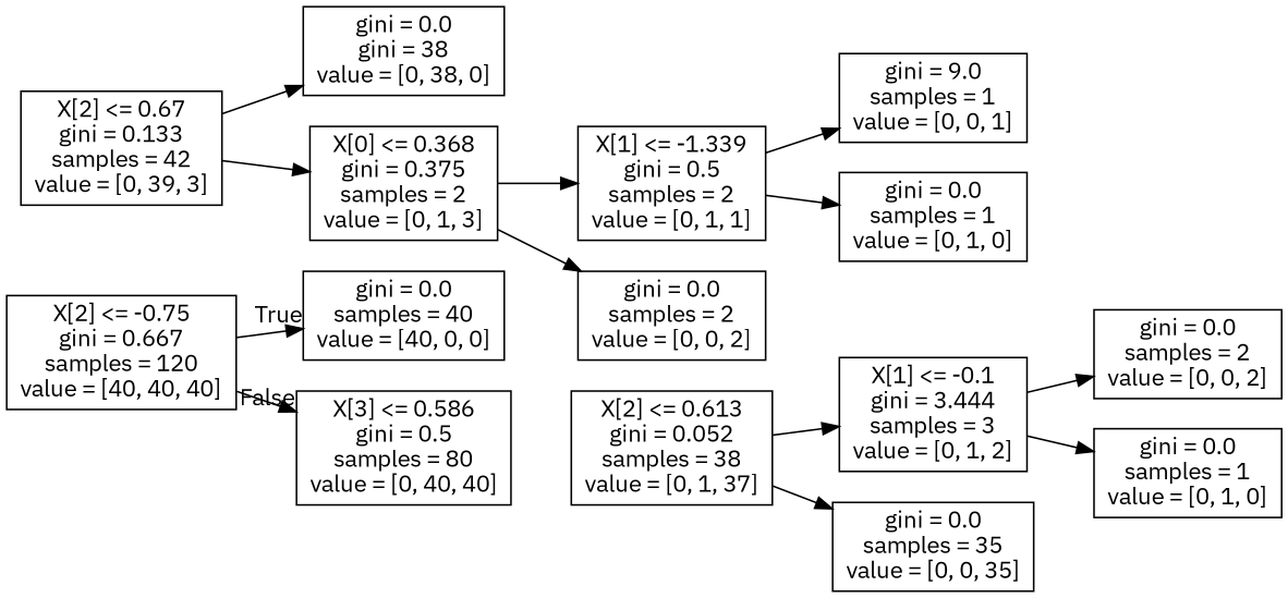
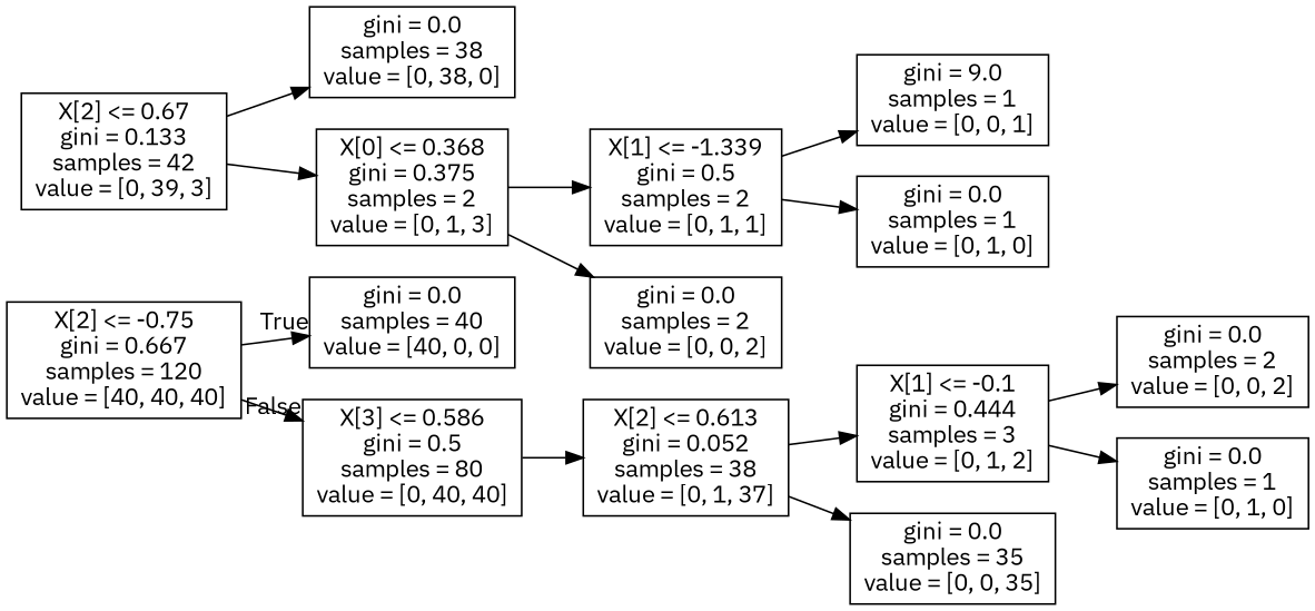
  digraph {
    fontname="IBM Plex Sans"
    rankdir=LR
    node [fontname="IBM Plex Sans" shape=box]
    edge [fontname="IBM Plex Sans"]
    n1 [label="X[2] <= -0.75\ngini = 0.667\nsamples = 120\nvalue = [40, 40, 40]"]
    n2 [label="gini = 0.0\nsamples = 40\nvalue = [40, 0, 0]"]
    n3 [label="X[3] <= 0.586\ngini = 0.5\nsamples = 80\nvalue = [0, 40, 40]"]
    n4 [label="X[2] <= 0.613\ngini = 0.052\nsamples = 38\nvalue = [0, 1, 37]"]
    n5 [label="X[2] <= 0.67\ngini = 0.133\nsamples = 42\nvalue = [0, 39, 3]"]
-   n6 [label="gini = 0.0\ngini = 38\nvalue = [0, 38, 0]"]
+   n6 [label="gini = 0.0\nsamples = 38\nvalue = [0, 38, 0]"]
    n7 [label="X[0] <= 0.368\ngini = 0.375\nsamples = 2\nvalue = [0, 1, 3]"]
-   n8 [label="X[1] <= -0.1\ngini = 3.444\nsamples = 3\nvalue = [0, 1, 2]"]
+   n8 [label="X[1] <= -0.1\ngini = 0.444\nsamples = 3\nvalue = [0, 1, 2]"]
    n9 [label="gini = 0.0\nsamples = 35\nvalue = [0, 0, 35]"]
    n10 [label="X[1] <= -1.339\ngini = 0.5\nsamples = 2\nvalue = [0, 1, 1]"]
    n11 [label="gini = 0.0\nsamples = 2\nvalue = [0, 0, 2]"]
    n12 [label="gini = 9.0\nsamples = 1\nvalue = [0, 0, 1]"]
    n13 [label="gini = 0.0\nsamples = 1\nvalue = [0, 1, 0]"]
    n14 [label="gini = 0.0\nsamples = 2\nvalue = [0, 0, 2]"]
    n15 [label="gini = 0.0\nsamples = 1\nvalue = [0, 1, 0]"]
    n1 -> n2 [headlabel=True labelangle=45 labeldistance=2.5]
    n1 -> n3 [headlabel=False labelangle=-45 labeldistance=2.5]
+   n3 -> n4
    n4 -> n8
    n4 -> n9
    n5 -> n6
    n5 -> n7
    n7 -> n10
    n7 -> n11
    n8 -> n14
    n8 -> n15
    n10 -> n12
    n10 -> n13
  }
